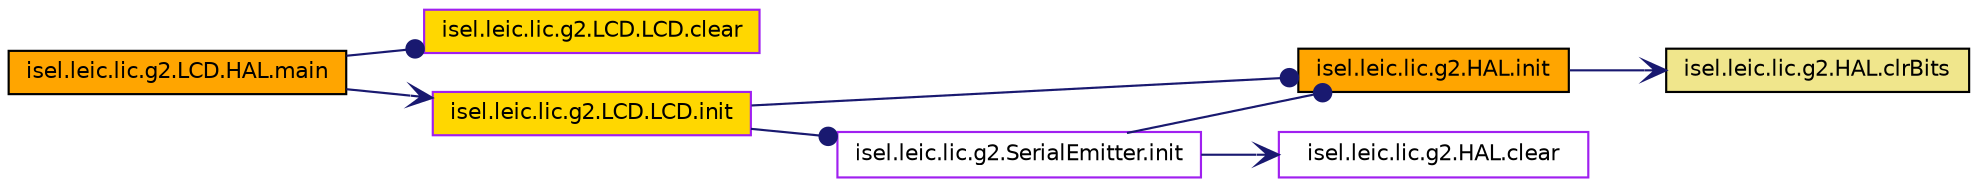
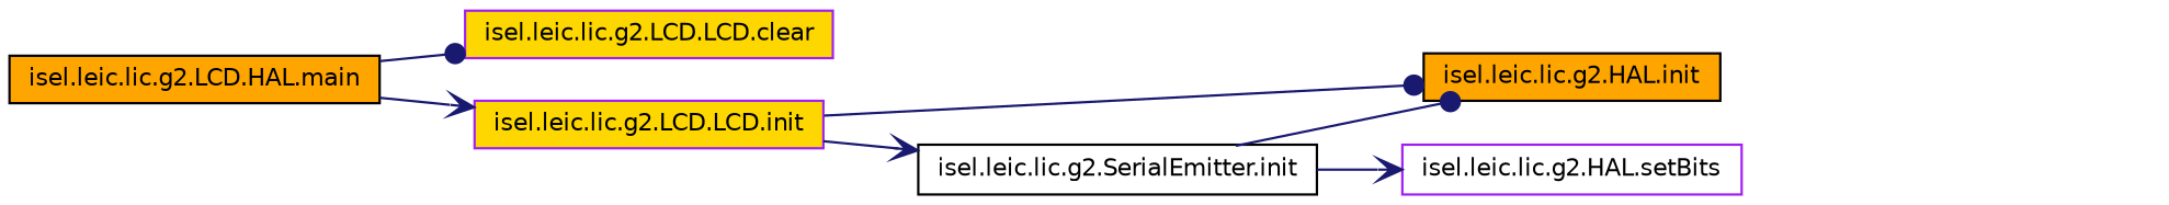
  digraph {
    rankdir=LR
    node [color=black fillcolor=orange fontname=Helvetica fontsize=10 shape=record style=filled]
    edge [arrowhead=dot color=midnightblue fontname=Helvetica fontsize=10 labelfontname=Helvetica labelfontsize=10 style=solid]
    n1 [fontcolor=black height=0.2 label="isel.leic.lic.g2.LCD.HAL.main" width=0.4]
    n2 [color=purple fillcolor=gold height=0.2 label="isel.leic.lic.g2.LCD.LCD.clear" width=0.4]
    n3 [color=purple fillcolor=gold height=0.2 label="isel.leic.lic.g2.LCD.LCD.init" width=0.4]
    n4 [height=0.2 label="isel.leic.lic.g2.HAL.init" width=0.4]
-   n5 [color=purple fillcolor=white height=0.2 label="isel.leic.lic.g2.SerialEmitter.init" width=0.4]
-   n6 [fillcolor=khaki height=0.2 label="isel.leic.lic.g2.HAL.clrBits" width=0.4]
-   n7 [color=purple fillcolor=white height=0.2 label="isel.leic.lic.g2.HAL.clear" width=0.4]
+   n5 [fillcolor=white height=0.2 label="isel.leic.lic.g2.SerialEmitter.init" width=0.4]
+   n7 [color=purple fillcolor=white height=0.2 label="isel.leic.lic.g2.HAL.setBits" width=0.4]
    n1 -> n2
    n1 -> n3 [arrowhead=vee]
    n3 -> n4
-   n3 -> n5
-   n4 -> n6 [arrowhead=vee]
+   n3 -> n5 [arrowhead=vee]
    n5 -> n4
    n5 -> n7 [arrowhead=vee]
  }
